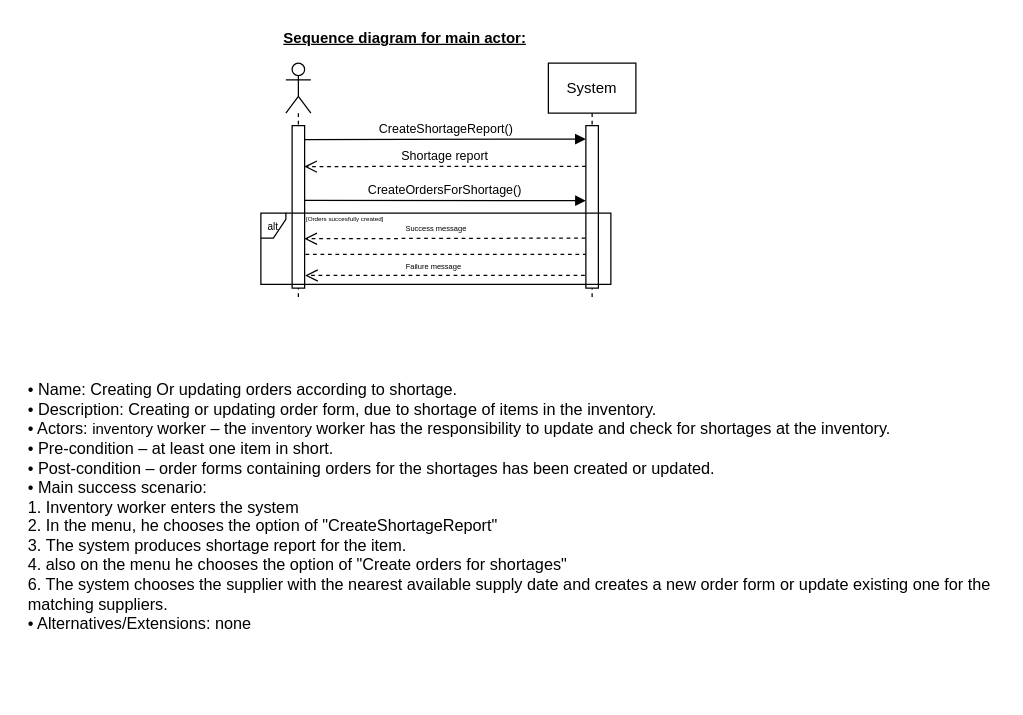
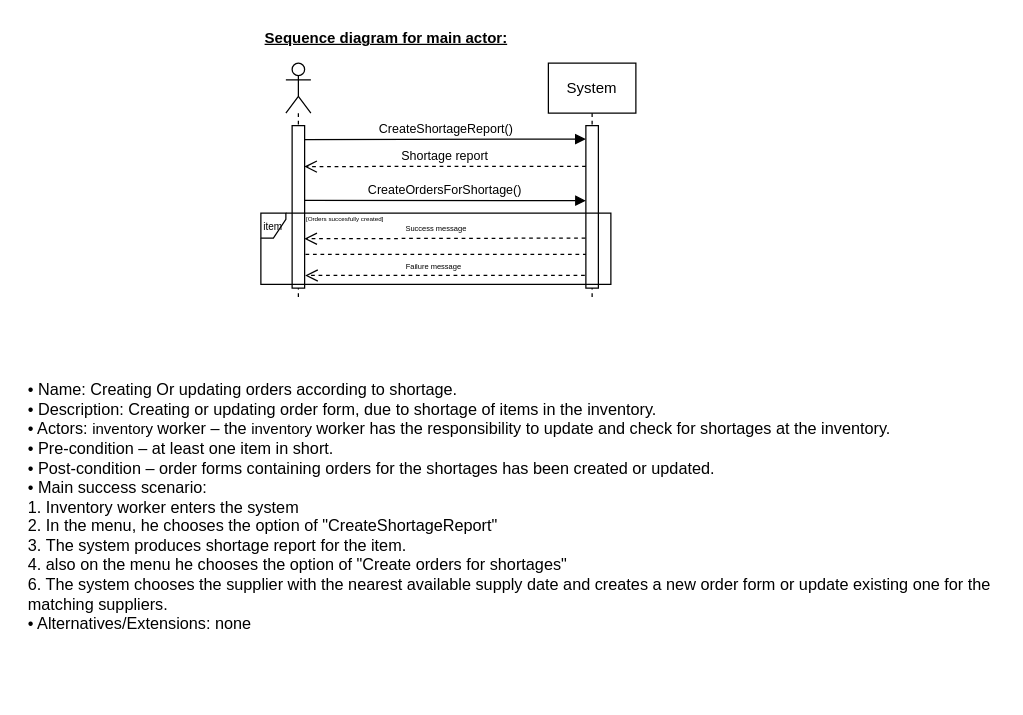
  <mxCell id="0" />
  <mxCell id="1" parent="0" />
  <mxCell id="2" value="&lt;div&gt;• Name: Creating Or updating orders according to shortage.&lt;/div&gt;&lt;div&gt;• Description: Creating or updating order form, due to shortage of items in the inventory.&lt;/div&gt;&lt;div&gt;• Actors:&amp;nbsp;&lt;span style=&quot;font-size: 12px; text-align: center;&quot;&gt;inventory&amp;nbsp;&lt;/span&gt;worker – the&amp;nbsp;&lt;span style=&quot;font-size: 12px; text-align: center;&quot;&gt;inventory&amp;nbsp;&lt;/span&gt;worker has the responsibility to update and check for shortages at the inventory.&lt;/div&gt;&lt;div&gt;• Pre-condition – at least one item in short.&lt;/div&gt;&lt;div&gt;• Post-condition – order forms containing orders for the shortages has been created or updated.&lt;/div&gt;&lt;div&gt;• Main success scenario:&lt;/div&gt;&lt;div&gt;1. Inventory worker enters the system&lt;/div&gt;&lt;div&gt;2. In the menu, he chooses the option of &quot;CreateShortageReport&quot;&lt;/div&gt;&lt;div&gt;3.&amp;nbsp;The system produces shortage report for the item.&lt;/div&gt;&lt;div&gt;4. also on the menu he chooses the option of &quot;Create orders for shortages&quot;&lt;/div&gt;&lt;div&gt;&lt;span style=&quot;background-color: initial;&quot;&gt;6. The system chooses the supplier with the nearest available supply date and creates a new order form or update existing one for the matching suppliers.&lt;/span&gt;&lt;br&gt;&lt;/div&gt;&lt;div&gt;• Alternatives/Extensions: none&lt;/div&gt;" style="text;html=1;strokeColor=none;fillColor=none;align=left;verticalAlign=middle;whiteSpace=wrap;rounded=0;fontSize=13;" parent="1" vertex="1"><mxGeometry x="20" y="260" width="776" height="290" as="geometry" /></mxCell>
- <mxCell id="3" value="&lt;u&gt;&lt;b&gt;Sequence diagram for main actor:&lt;/b&gt;&lt;/u&gt;" style="text;html=1;align=center;verticalAlign=middle;resizable=0;points=[];autosize=1;strokeColor=none;fillColor=none;fontSize=12;" parent="1" vertex="1"><mxGeometry x="218" y="20" width="210" height="20" as="geometry" /></mxCell>
+ <mxCell id="3" value="&lt;u&gt;&lt;b&gt;Sequence diagram for main actor:&lt;/b&gt;&lt;/u&gt;" style="text;html=1;align=center;verticalAlign=middle;resizable=0;points=[];autosize=1;strokeColor=none;fillColor=none;fontSize=12;" parent="1" vertex="1"><mxGeometry x="203" y="20" width="210" height="20" as="geometry" /></mxCell>
  <mxCell id="4" value="" style="shape=umlLifeline;participant=umlActor;perimeter=lifelinePerimeter;whiteSpace=wrap;html=1;container=1;collapsible=0;recursiveResize=0;verticalAlign=top;spacingTop=36;outlineConnect=0;fontSize=12;" parent="1" vertex="1"><mxGeometry x="228" y="50" width="20" height="190" as="geometry" /></mxCell>
  <mxCell id="5" value="" style="html=1;points=[];perimeter=orthogonalPerimeter;fontSize=12;" parent="4" vertex="1"><mxGeometry x="5" y="50" width="10" height="130" as="geometry" /></mxCell>
  <mxCell id="6" value="System" style="shape=umlLifeline;perimeter=lifelinePerimeter;whiteSpace=wrap;html=1;container=1;collapsible=0;recursiveResize=0;outlineConnect=0;fontSize=12;" parent="1" vertex="1"><mxGeometry x="438" y="50" width="70" height="190" as="geometry" /></mxCell>
  <mxCell id="7" value="" style="html=1;points=[];perimeter=orthogonalPerimeter;fontSize=12;" parent="6" vertex="1"><mxGeometry x="30" y="50" width="10" height="130" as="geometry" /></mxCell>
  <mxCell id="8" value="&lt;font style=&quot;font-size: 10px;&quot;&gt;CreateShortageReport()&lt;/font&gt;" style="html=1;verticalAlign=bottom;endArrow=block;rounded=0;fontSize=12;exitX=0.992;exitY=0.086;exitDx=0;exitDy=0;exitPerimeter=0;entryX=-0.008;entryY=0.083;entryDx=0;entryDy=0;entryPerimeter=0;" parent="1" source="5" target="7" edge="1"><mxGeometry width="80" relative="1" as="geometry"><mxPoint x="428" y="130" as="sourcePoint" /><mxPoint x="468" y="113" as="targetPoint" /></mxGeometry></mxCell>
  <mxCell id="9" value="&lt;font style=&quot;font-size: 10px;&quot;&gt;Shortage report&lt;/font&gt;" style="html=1;verticalAlign=bottom;endArrow=open;dashed=1;endSize=8;rounded=0;fontSize=12;exitX=0;exitY=0.25;exitDx=0;exitDy=0;exitPerimeter=0;entryX=0.975;entryY=0.252;entryDx=0;entryDy=0;entryPerimeter=0;" parent="1" source="7" target="5" edge="1"><mxGeometry relative="1" as="geometry"><mxPoint x="428" y="130" as="sourcePoint" /><mxPoint x="248" y="130" as="targetPoint" /></mxGeometry></mxCell>
  <mxCell id="10" value="&lt;font style=&quot;font-size: 10px;&quot;&gt;CreateOrdersForShortage()&lt;/font&gt;" style="html=1;verticalAlign=bottom;endArrow=block;rounded=0;fontSize=12;exitX=1.002;exitY=0.46;exitDx=0;exitDy=0;exitPerimeter=0;" parent="1" source="5" edge="1"><mxGeometry width="80" relative="1" as="geometry"><mxPoint x="248" y="160" as="sourcePoint" /><mxPoint x="468" y="160" as="targetPoint" /></mxGeometry></mxCell>
  <mxCell id="11" value="" style="endArrow=none;dashed=1;html=1;rounded=0;fontSize=10;exitX=1.067;exitY=0.792;exitDx=0;exitDy=0;exitPerimeter=0;" parent="1" source="5" target="7" edge="1"><mxGeometry width="50" height="50" relative="1" as="geometry"><mxPoint x="288" y="190" as="sourcePoint" /><mxPoint x="338" y="140" as="targetPoint" /></mxGeometry></mxCell>
  <mxCell id="12" value="&lt;font style=&quot;font-size: 5px;&quot;&gt;[Orders succesfully created]&lt;/font&gt;" style="text;html=1;align=center;verticalAlign=middle;resizable=0;points=[];autosize=1;strokeColor=none;fillColor=none;fontSize=10;" parent="1" vertex="1"><mxGeometry x="235" y="163" width="80" height="20" as="geometry" /></mxCell>
  <mxCell id="13" value="&lt;font style=&quot;font-size: 6px;&quot;&gt;Success message&lt;/font&gt;" style="html=1;verticalAlign=bottom;endArrow=open;dashed=1;endSize=8;rounded=0;fontSize=12;exitX=-0.039;exitY=0.692;exitDx=0;exitDy=0;exitPerimeter=0;entryX=0.978;entryY=0.696;entryDx=0;entryDy=0;entryPerimeter=0;" parent="1" source="7" target="5" edge="1"><mxGeometry x="0.064" relative="1" as="geometry"><mxPoint x="463.25" y="190" as="sourcePoint" /><mxPoint x="248" y="190" as="targetPoint" /><mxPoint as="offset" /></mxGeometry></mxCell>
  <mxCell id="14" value="&lt;span style=&quot;font-size: 6px;&quot;&gt;Failure message&lt;/span&gt;" style="html=1;verticalAlign=bottom;endArrow=open;dashed=1;endSize=8;rounded=0;fontSize=12;exitX=-0.085;exitY=0.922;exitDx=0;exitDy=0;exitPerimeter=0;entryX=1.043;entryY=0.922;entryDx=0;entryDy=0;entryPerimeter=0;" parent="1" source="7" target="5" edge="1"><mxGeometry x="0.084" relative="1" as="geometry"><mxPoint x="459.83" y="210" as="sourcePoint" /><mxPoint x="235" y="210.52" as="targetPoint" /><mxPoint as="offset" /></mxGeometry></mxCell>
- <mxCell id="15" value="&lt;font style=&quot;font-size: 8px;&quot;&gt;alt&lt;/font&gt;" style="shape=umlFrame;whiteSpace=wrap;html=1;fontSize=10;width=20;height=20;" parent="1" vertex="1"><mxGeometry x="208" y="170" width="280" height="57" as="geometry" /></mxCell>
+ <mxCell id="15" value="&lt;font style=&quot;font-size: 8px;&quot;&gt;item&lt;/font&gt;" style="shape=umlFrame;whiteSpace=wrap;html=1;fontSize=10;width=20;height=20;" parent="1" vertex="1"><mxGeometry x="208" y="170" width="280" height="57" as="geometry" /></mxCell>
